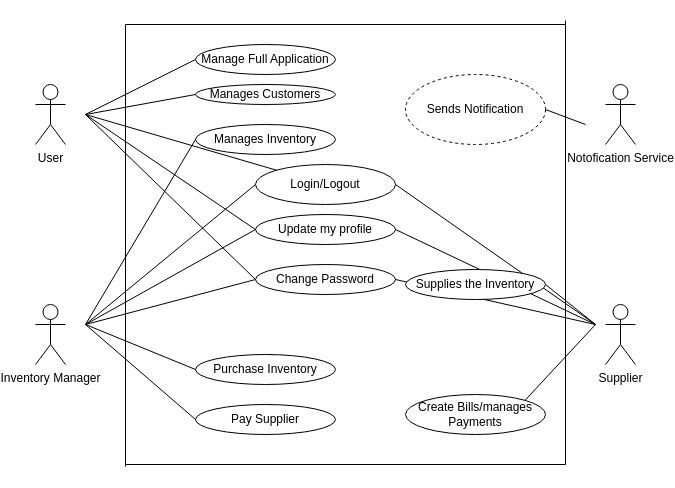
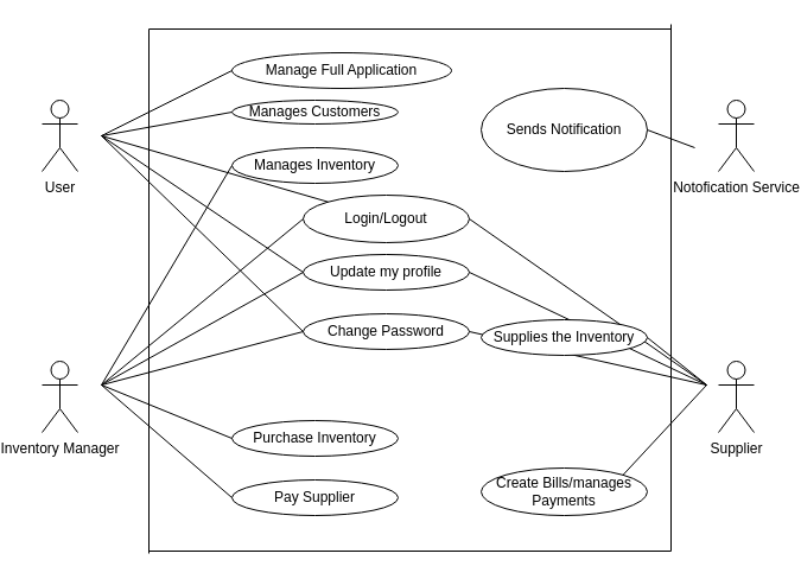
  <mxCell id="0" />
  <mxCell id="1" parent="0" />
  <mxCell id="2" value="User" style="shape=umlActor;html=1;verticalLabelPosition=bottom;verticalAlign=top;align=center;" vertex="1" parent="1"><mxGeometry x="20" y="84" width="30" height="60" as="geometry" /></mxCell>
  <mxCell id="3" value="Inventory Manager" style="shape=umlActor;html=1;verticalLabelPosition=bottom;verticalAlign=top;align=center;" vertex="1" parent="1"><mxGeometry x="20" y="304" width="30" height="60" as="geometry" /></mxCell>
  <mxCell id="4" value="Supplier" style="shape=umlActor;html=1;verticalLabelPosition=bottom;verticalAlign=top;align=center;" vertex="1" parent="1"><mxGeometry x="590" y="304" width="30" height="60" as="geometry" /></mxCell>
  <mxCell id="5" value="Notofication Service" style="shape=umlActor;html=1;verticalLabelPosition=bottom;verticalAlign=top;align=center;" vertex="1" parent="1"><mxGeometry x="590" y="84" width="30" height="60" as="geometry" /></mxCell>
  <mxCell id="6" value="Login/Logout" style="ellipse;whiteSpace=wrap;html=1;" vertex="1" parent="1"><mxGeometry x="240" y="164" width="140" height="40" as="geometry" /></mxCell>
  <mxCell id="7" value="Update my profile" style="ellipse;whiteSpace=wrap;html=1;" vertex="1" parent="1"><mxGeometry x="240" y="214" width="140" height="30" as="geometry" /></mxCell>
  <mxCell id="8" value="Change Password" style="ellipse;whiteSpace=wrap;html=1;" vertex="1" parent="1"><mxGeometry x="240" y="264" width="140" height="30" as="geometry" /></mxCell>
  <mxCell id="9" value="" style="edgeStyle=none;html=1;endArrow=none;verticalAlign=bottom;rounded=0;" edge="1" parent="1" target="6"><mxGeometry width="160" relative="1" as="geometry"><mxPoint x="70" y="114" as="sourcePoint" /><mxPoint x="230" y="114" as="targetPoint" /></mxGeometry></mxCell>
  <mxCell id="10" value="" style="edgeStyle=none;html=1;endArrow=none;verticalAlign=bottom;rounded=0;entryX=0;entryY=0.5;entryDx=0;entryDy=0;" edge="1" parent="1" target="8"><mxGeometry width="160" relative="1" as="geometry"><mxPoint x="70" y="324" as="sourcePoint" /><mxPoint x="240" y="314" as="targetPoint" /></mxGeometry></mxCell>
  <mxCell id="11" value="" style="edgeStyle=none;html=1;endArrow=none;verticalAlign=bottom;rounded=0;entryX=0;entryY=0.5;entryDx=0;entryDy=0;" edge="1" parent="1" target="7"><mxGeometry width="160" relative="1" as="geometry"><mxPoint x="70" y="324" as="sourcePoint" /><mxPoint x="240" y="284" as="targetPoint" /></mxGeometry></mxCell>
  <mxCell id="12" value="" style="edgeStyle=none;html=1;endArrow=none;verticalAlign=bottom;rounded=0;" edge="1" parent="1"><mxGeometry width="160" relative="1" as="geometry"><mxPoint x="70" y="324" as="sourcePoint" /><mxPoint x="240" y="184" as="targetPoint" /></mxGeometry></mxCell>
  <mxCell id="13" value="" style="edgeStyle=none;html=1;endArrow=none;verticalAlign=bottom;rounded=0;entryX=0;entryY=0.5;entryDx=0;entryDy=0;" edge="1" parent="1" target="8"><mxGeometry width="160" relative="1" as="geometry"><mxPoint x="70" y="114" as="sourcePoint" /><mxPoint x="370" y="274" as="targetPoint" /></mxGeometry></mxCell>
  <mxCell id="14" value="" style="edgeStyle=none;html=1;endArrow=none;verticalAlign=bottom;rounded=0;entryX=0;entryY=0.5;entryDx=0;entryDy=0;" edge="1" parent="1" target="7"><mxGeometry width="160" relative="1" as="geometry"><mxPoint x="70" y="114" as="sourcePoint" /><mxPoint x="370" y="274" as="targetPoint" /></mxGeometry></mxCell>
  <mxCell id="15" value="" style="edgeStyle=none;html=1;endArrow=none;verticalAlign=bottom;rounded=0;exitX=1;exitY=0.5;exitDx=0;exitDy=0;" edge="1" parent="1" source="8"><mxGeometry width="160" relative="1" as="geometry"><mxPoint x="420" y="324" as="sourcePoint" /><mxPoint x="580" y="324" as="targetPoint" /></mxGeometry></mxCell>
  <mxCell id="16" value="" style="edgeStyle=none;html=1;endArrow=none;verticalAlign=bottom;rounded=0;exitX=1;exitY=0.5;exitDx=0;exitDy=0;" edge="1" parent="1" source="7"><mxGeometry width="160" relative="1" as="geometry"><mxPoint x="380" y="214" as="sourcePoint" /><mxPoint x="580" y="324" as="targetPoint" /></mxGeometry></mxCell>
  <mxCell id="17" value="" style="edgeStyle=none;html=1;endArrow=none;verticalAlign=bottom;rounded=0;" edge="1" parent="1"><mxGeometry width="160" relative="1" as="geometry"><mxPoint x="380" y="184" as="sourcePoint" /><mxPoint x="580" y="324" as="targetPoint" /></mxGeometry></mxCell>
- <mxCell id="18" value="Manage Full Application" style="ellipse;whiteSpace=wrap;html=1;" vertex="1" parent="1"><mxGeometry x="180" y="44" width="140" height="30" as="geometry" /></mxCell>
+ <mxCell id="18" value="Manage Full Application" style="ellipse;whiteSpace=wrap;html=1;" vertex="1" parent="1"><mxGeometry x="180" y="44" width="185" height="30" as="geometry" /></mxCell>
  <mxCell id="19" value="Manages Customers" style="ellipse;whiteSpace=wrap;html=1;" vertex="1" parent="1"><mxGeometry x="180" y="84" width="140" height="20" as="geometry" /></mxCell>
  <mxCell id="20" value="Manages Inventory" style="ellipse;whiteSpace=wrap;html=1;" vertex="1" parent="1"><mxGeometry x="180" y="124" width="140" height="30" as="geometry" /></mxCell>
  <mxCell id="21" value="" style="edgeStyle=none;html=1;endArrow=none;verticalAlign=bottom;rounded=0;entryX=0;entryY=0.5;entryDx=0;entryDy=0;" edge="1" parent="1" target="20"><mxGeometry width="160" relative="1" as="geometry"><mxPoint x="70" y="324" as="sourcePoint" /><mxPoint x="370" y="274" as="targetPoint" /></mxGeometry></mxCell>
  <mxCell id="22" value="" style="edgeStyle=none;html=1;endArrow=none;verticalAlign=bottom;rounded=0;entryX=0;entryY=0.5;entryDx=0;entryDy=0;" edge="1" parent="1" target="18"><mxGeometry width="160" relative="1" as="geometry"><mxPoint x="70" y="114" as="sourcePoint" /><mxPoint x="370" y="274" as="targetPoint" /></mxGeometry></mxCell>
  <mxCell id="23" value="" style="edgeStyle=none;html=1;endArrow=none;verticalAlign=bottom;rounded=0;entryX=0;entryY=0.5;entryDx=0;entryDy=0;" edge="1" parent="1" target="19"><mxGeometry width="160" relative="1" as="geometry"><mxPoint x="70" y="114" as="sourcePoint" /><mxPoint x="370" y="274" as="targetPoint" /></mxGeometry></mxCell>
- <mxCell id="24" value="Sends Notification" style="ellipse;whiteSpace=wrap;html=1;dashed=1;" vertex="1" parent="1"><mxGeometry x="390" y="74" width="140" height="70" as="geometry" /></mxCell>
+ <mxCell id="24" value="Sends Notification" style="ellipse;whiteSpace=wrap;html=1;" vertex="1" parent="1"><mxGeometry x="390" y="74" width="140" height="70" as="geometry" /></mxCell>
  <mxCell id="25" value="Purchase Inventory" style="ellipse;whiteSpace=wrap;html=1;" vertex="1" parent="1"><mxGeometry x="180" y="354" width="140" height="30" as="geometry" /></mxCell>
  <mxCell id="26" value="Pay Supplier" style="ellipse;whiteSpace=wrap;html=1;" vertex="1" parent="1"><mxGeometry x="180" y="404" width="140" height="30" as="geometry" /></mxCell>
  <mxCell id="27" value="" style="edgeStyle=none;html=1;endArrow=none;verticalAlign=bottom;rounded=0;entryX=0;entryY=0.5;entryDx=0;entryDy=0;" edge="1" parent="1" target="25"><mxGeometry width="160" relative="1" as="geometry"><mxPoint x="70" y="324" as="sourcePoint" /><mxPoint x="370" y="274" as="targetPoint" /></mxGeometry></mxCell>
  <mxCell id="28" value="" style="edgeStyle=none;html=1;endArrow=none;verticalAlign=bottom;rounded=0;entryX=0;entryY=0.5;entryDx=0;entryDy=0;" edge="1" parent="1" target="26"><mxGeometry width="160" relative="1" as="geometry"><mxPoint x="70" y="324" as="sourcePoint" /><mxPoint x="370" y="274" as="targetPoint" /></mxGeometry></mxCell>
  <mxCell id="29" value="" style="edgeStyle=none;html=1;endArrow=none;verticalAlign=bottom;rounded=0;exitX=1;exitY=0.5;exitDx=0;exitDy=0;" edge="1" parent="1" source="24"><mxGeometry width="160" relative="1" as="geometry"><mxPoint x="210" y="274" as="sourcePoint" /><mxPoint x="570" y="124" as="targetPoint" /></mxGeometry></mxCell>
  <mxCell id="30" value="Supplies the Inventory" style="ellipse;whiteSpace=wrap;html=1;" vertex="1" parent="1"><mxGeometry x="390" y="269" width="140" height="30" as="geometry" /></mxCell>
  <mxCell id="31" style="edgeStyle=orthogonalEdgeStyle;rounded=0;orthogonalLoop=1;jettySize=auto;html=1;exitX=0.5;exitY=0;exitDx=0;exitDy=0;" edge="1" parent="1" source="32"><mxGeometry relative="1" as="geometry"><mxPoint x="460" y="394" as="targetPoint" /></mxGeometry></mxCell>
  <mxCell id="32" value="Create Bills/manages Payments" style="ellipse;whiteSpace=wrap;html=1;" vertex="1" parent="1"><mxGeometry x="390" y="394" width="140" height="40" as="geometry" /></mxCell>
  <mxCell id="33" value="" style="edgeStyle=none;html=1;endArrow=none;verticalAlign=bottom;rounded=0;exitX=1;exitY=0.5;exitDx=0;exitDy=0;" edge="1" parent="1" source="30"><mxGeometry width="160" relative="1" as="geometry"><mxPoint x="420" y="324" as="sourcePoint" /><mxPoint x="580" y="324" as="targetPoint" /></mxGeometry></mxCell>
  <mxCell id="34" value="" style="edgeStyle=none;html=1;endArrow=none;verticalAlign=bottom;rounded=0;exitX=1;exitY=0;exitDx=0;exitDy=0;" edge="1" parent="1" source="32"><mxGeometry width="160" relative="1" as="geometry"><mxPoint x="390" y="374" as="sourcePoint" /><mxPoint x="580" y="324" as="targetPoint" /></mxGeometry></mxCell>
  <mxCell id="35" value="" style="endArrow=none;html=1;rounded=0;" edge="1" parent="1"><mxGeometry width="50" height="50" relative="1" as="geometry"><mxPoint x="110" y="466" as="sourcePoint" /><mxPoint x="110" y="24" as="targetPoint" /></mxGeometry></mxCell>
  <mxCell id="36" value="" style="endArrow=none;html=1;rounded=0;" edge="1" parent="1"><mxGeometry width="50" height="50" relative="1" as="geometry"><mxPoint x="110" y="464" as="sourcePoint" /><mxPoint x="550" y="464" as="targetPoint" /></mxGeometry></mxCell>
  <mxCell id="37" value="" style="endArrow=none;html=1;rounded=0;" edge="1" parent="1"><mxGeometry width="50" height="50" relative="1" as="geometry"><mxPoint x="550" y="464" as="sourcePoint" /><mxPoint x="550" y="20" as="targetPoint" /></mxGeometry></mxCell>
  <mxCell id="38" value="" style="endArrow=none;html=1;rounded=0;" edge="1" parent="1"><mxGeometry width="50" height="50" relative="1" as="geometry"><mxPoint x="110" y="24" as="sourcePoint" /><mxPoint x="550" y="24" as="targetPoint" /></mxGeometry></mxCell>
